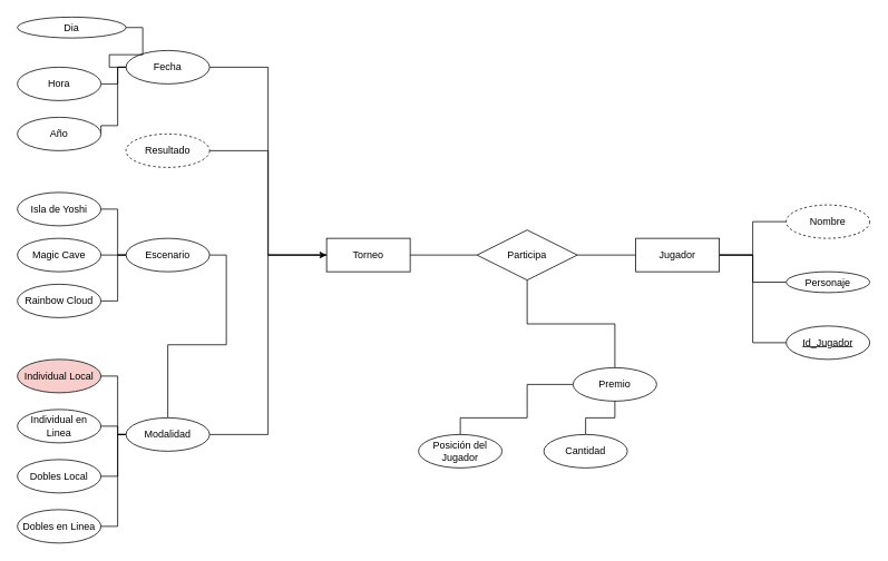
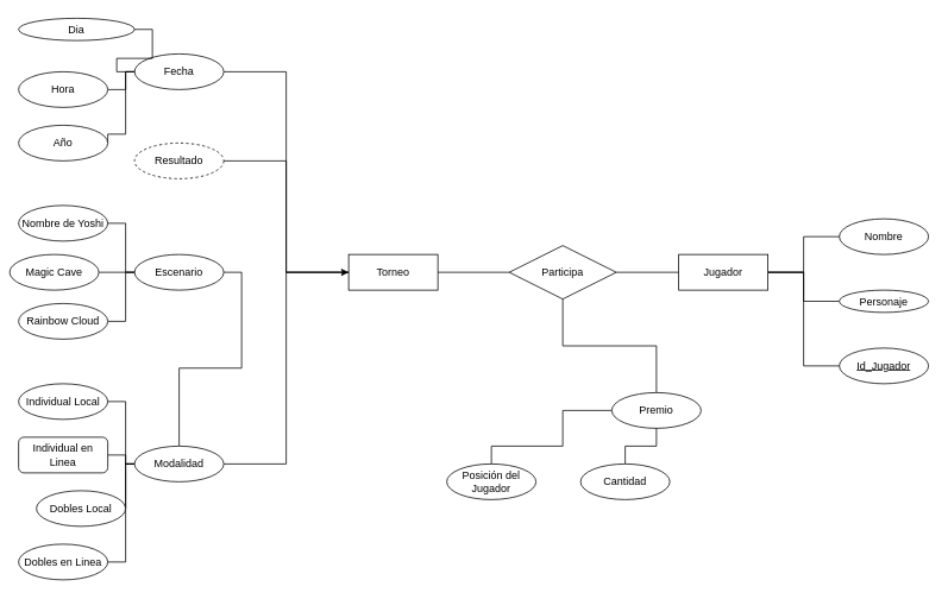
  <mxCell id="0" />
  <mxCell id="1" parent="0" />
  <mxCell id="2" value="Torneo" style="whiteSpace=wrap;html=1;align=center;" vertex="1" parent="1"><mxGeometry x="390" y="285" width="100" height="40" as="geometry" /></mxCell>
  <mxCell id="3" style="edgeStyle=orthogonalEdgeStyle;shape=connector;rounded=0;orthogonalLoop=1;jettySize=auto;html=1;exitX=1;exitY=0.5;exitDx=0;exitDy=0;entryX=0;entryY=0.5;entryDx=0;entryDy=0;strokeColor=default;align=center;verticalAlign=middle;fontFamily=Helvetica;fontSize=11;fontColor=default;labelBackgroundColor=default;startFill=0;endArrow=none;" edge="1" parent="1" source="4" target="2"><mxGeometry relative="1" as="geometry" /></mxCell>
  <mxCell id="4" value="Fecha" style="ellipse;whiteSpace=wrap;html=1;align=center;" vertex="1" parent="1"><mxGeometry x="150" y="60" width="100" height="40" as="geometry" /></mxCell>
  <mxCell id="5" value="Id_Jugador" style="ellipse;whiteSpace=wrap;html=1;align=center;fontStyle=4;" vertex="1" parent="1"><mxGeometry x="940" y="390" width="100" height="40" as="geometry" /></mxCell>
  <mxCell id="6" value="" style="edgeStyle=orthogonalEdgeStyle;shape=connector;rounded=0;orthogonalLoop=1;jettySize=auto;html=1;strokeColor=default;align=center;verticalAlign=middle;fontFamily=Helvetica;fontSize=11;fontColor=default;labelBackgroundColor=default;startFill=0;endArrow=none;" edge="1" parent="1" source="7" target="2"><mxGeometry relative="1" as="geometry" /></mxCell>
  <mxCell id="7" value="Participa" style="shape=rhombus;perimeter=rhombusPerimeter;whiteSpace=wrap;html=1;align=center;" vertex="1" parent="1"><mxGeometry y="275" width="120" height="60" as="geometry" x="570" /></mxCell>
  <mxCell id="8" style="edgeStyle=orthogonalEdgeStyle;shape=connector;rounded=0;orthogonalLoop=1;jettySize=auto;html=1;exitX=1;exitY=0.5;exitDx=0;exitDy=0;entryX=0;entryY=0.5;entryDx=0;entryDy=0;strokeColor=default;align=center;verticalAlign=middle;fontFamily=Helvetica;fontSize=11;fontColor=default;labelBackgroundColor=default;startFill=0;endArrow=none;" edge="1" parent="1" source="9" target="15"><mxGeometry relative="1" as="geometry"><Array as="points"><mxPoint x="140" y="250" /><mxPoint x="140" y="305" /></Array></mxGeometry></mxCell>
- <mxCell id="9" value="Isla de Yoshi" style="ellipse;whiteSpace=wrap;html=1;align=center;" vertex="1" parent="1"><mxGeometry x="20" y="230" width="100" height="40" as="geometry" /></mxCell>
+ <mxCell id="9" value="Nombre de Yoshi" style="ellipse;whiteSpace=wrap;html=1;align=center;" vertex="1" parent="1"><mxGeometry x="20" y="230" width="100" height="40" as="geometry" /></mxCell>
  <mxCell id="10" style="edgeStyle=orthogonalEdgeStyle;shape=connector;rounded=0;orthogonalLoop=1;jettySize=auto;html=1;exitX=1;exitY=0.5;exitDx=0;exitDy=0;entryX=0;entryY=0.5;entryDx=0;entryDy=0;strokeColor=default;align=center;verticalAlign=middle;fontFamily=Helvetica;fontSize=11;fontColor=default;labelBackgroundColor=default;startFill=0;endArrow=none;" edge="1" parent="1" source="11" target="4"><mxGeometry relative="1" as="geometry" /></mxCell>
  <mxCell id="11" value="Dia" style="ellipse;whiteSpace=wrap;html=1;align=center;" vertex="1" parent="1"><mxGeometry x="20" y="20" width="130" height="25" as="geometry" /></mxCell>
  <mxCell id="12" style="edgeStyle=orthogonalEdgeStyle;shape=connector;rounded=0;orthogonalLoop=1;jettySize=auto;html=1;exitX=1;exitY=0.5;exitDx=0;exitDy=0;entryX=0;entryY=0.5;entryDx=0;entryDy=0;strokeColor=default;align=center;verticalAlign=middle;fontFamily=Helvetica;fontSize=11;fontColor=default;labelBackgroundColor=default;startFill=0;endArrow=none;" edge="1" parent="1" source="13" target="15"><mxGeometry relative="1" as="geometry" /></mxCell>
- <mxCell id="13" value="Magic Cave" style="ellipse;whiteSpace=wrap;html=1;align=center;" vertex="1" parent="1"><mxGeometry x="20" y="285" width="100" height="40" as="geometry" /></mxCell>
+ <mxCell id="13" value="Magic Cave" style="ellipse;whiteSpace=wrap;html=1;align=center;" vertex="1" parent="1"><mxGeometry x="10" y="285" width="100" height="40" as="geometry" /></mxCell>
  <mxCell id="14" style="edgeStyle=orthogonalEdgeStyle;rounded=0;orthogonalLoop=1;jettySize=auto;html=1;exitX=1;exitY=0.5;exitDx=0;exitDy=0;endArrow=none;startFill=0;" edge="1" parent="1" source="15" target="25"><mxGeometry relative="1" as="geometry" /></mxCell>
  <mxCell id="15" value="Escenario" style="ellipse;whiteSpace=wrap;html=1;align=center;" vertex="1" parent="1"><mxGeometry x="150" y="285" width="100" height="40" as="geometry" /></mxCell>
  <mxCell id="16" style="edgeStyle=orthogonalEdgeStyle;shape=connector;rounded=0;orthogonalLoop=1;jettySize=auto;html=1;exitX=1;exitY=0.5;exitDx=0;exitDy=0;entryX=0;entryY=0.5;entryDx=0;entryDy=0;strokeColor=default;align=center;verticalAlign=middle;fontFamily=Helvetica;fontSize=11;fontColor=default;labelBackgroundColor=default;startFill=0;endArrow=none;" edge="1" parent="1" source="17" target="15"><mxGeometry relative="1" as="geometry"><Array as="points"><mxPoint x="140" y="360" /><mxPoint x="140" y="305" /></Array></mxGeometry></mxCell>
  <mxCell id="17" value="Rainbow Cloud" style="ellipse;whiteSpace=wrap;html=1;align=center;" vertex="1" parent="1"><mxGeometry x="20" y="340" width="100" height="40" as="geometry" /></mxCell>
  <mxCell id="18" style="edgeStyle=orthogonalEdgeStyle;shape=connector;rounded=0;orthogonalLoop=1;jettySize=auto;html=1;exitX=1;exitY=0.5;exitDx=0;exitDy=0;entryX=0;entryY=0.5;entryDx=0;entryDy=0;strokeColor=default;align=center;verticalAlign=middle;fontFamily=Helvetica;fontSize=11;fontColor=default;labelBackgroundColor=default;startFill=0;endArrow=none;" edge="1" parent="1" source="19" target="25"><mxGeometry relative="1" as="geometry"><Array as="points"><mxPoint x="140" y="510" /><mxPoint x="140" y="520" /></Array></mxGeometry></mxCell>
- <mxCell id="19" value="Individual en Linea" style="ellipse;whiteSpace=wrap;html=1;align=center;" vertex="1" parent="1"><mxGeometry x="20" y="490" width="100" height="40" as="geometry" /></mxCell>
+ <mxCell id="19" value="Individual en Linea" style="whiteSpace=wrap;html=1;align=center;rounded=1;" vertex="1" parent="1"><mxGeometry x="20" y="490" width="100" height="40" as="geometry" /></mxCell>
  <mxCell id="20" style="edgeStyle=orthogonalEdgeStyle;shape=connector;rounded=0;orthogonalLoop=1;jettySize=auto;html=1;exitX=1;exitY=0.5;exitDx=0;exitDy=0;entryX=0;entryY=0.5;entryDx=0;entryDy=0;strokeColor=default;align=center;verticalAlign=middle;fontFamily=Helvetica;fontSize=11;fontColor=default;labelBackgroundColor=default;startFill=0;endArrow=none;" edge="1" parent="1" source="21" target="25"><mxGeometry relative="1" as="geometry"><Array as="points"><mxPoint x="140" y="450" /><mxPoint x="140" y="520" /></Array></mxGeometry></mxCell>
- <mxCell id="21" value="Individual Local" style="ellipse;whiteSpace=wrap;html=1;align=center;fillColor=#f8cecc;" vertex="1" parent="1"><mxGeometry x="20" y="430" width="100" height="40" as="geometry" /></mxCell>
+ <mxCell id="21" value="Individual Local" style="ellipse;whiteSpace=wrap;html=1;align=center;" vertex="1" parent="1"><mxGeometry x="20" y="430" width="100" height="40" as="geometry" /></mxCell>
  <mxCell id="22" style="edgeStyle=orthogonalEdgeStyle;rounded=0;orthogonalLoop=1;jettySize=auto;html=1;exitX=1;exitY=0.5;exitDx=0;exitDy=0;entryX=0;entryY=0.5;entryDx=0;entryDy=0;endArrow=classic;startFill=0;" edge="1" parent="1" source="25" target="2"><mxGeometry relative="1" as="geometry" /></mxCell>
  <mxCell id="23" style="edgeStyle=orthogonalEdgeStyle;shape=connector;rounded=0;orthogonalLoop=1;jettySize=auto;html=1;exitX=0;exitY=0.5;exitDx=0;exitDy=0;entryX=1;entryY=0.5;entryDx=0;entryDy=0;strokeColor=default;align=center;verticalAlign=middle;fontFamily=Helvetica;fontSize=11;fontColor=default;labelBackgroundColor=default;startFill=0;endArrow=none;" edge="1" parent="1" source="25" target="29"><mxGeometry relative="1" as="geometry"><Array as="points"><mxPoint x="140" y="520" /><mxPoint x="140" y="570" /></Array></mxGeometry></mxCell>
  <mxCell id="24" style="edgeStyle=orthogonalEdgeStyle;shape=connector;rounded=0;orthogonalLoop=1;jettySize=auto;html=1;exitX=0;exitY=0.5;exitDx=0;exitDy=0;entryX=1;entryY=0.5;entryDx=0;entryDy=0;strokeColor=default;align=center;verticalAlign=middle;fontFamily=Helvetica;fontSize=11;fontColor=default;labelBackgroundColor=default;startFill=0;endArrow=none;" edge="1" parent="1" source="25" target="26"><mxGeometry relative="1" as="geometry"><Array as="points"><mxPoint x="140" y="520" /><mxPoint x="140" y="630" /></Array></mxGeometry></mxCell>
  <mxCell id="25" value="Modalidad" style="ellipse;whiteSpace=wrap;html=1;align=center;" vertex="1" parent="1"><mxGeometry x="150" y="500" width="100" height="40" as="geometry" /></mxCell>
  <mxCell id="26" value="Dobles en Linea" style="ellipse;whiteSpace=wrap;html=1;align=center;" vertex="1" parent="1"><mxGeometry x="20" y="610" width="100" height="40" as="geometry" /></mxCell>
  <mxCell id="27" style="edgeStyle=orthogonalEdgeStyle;shape=connector;rounded=0;orthogonalLoop=1;jettySize=auto;html=1;exitX=1;exitY=0.5;exitDx=0;exitDy=0;entryX=0;entryY=0.5;entryDx=0;entryDy=0;strokeColor=default;align=center;verticalAlign=middle;fontFamily=Helvetica;fontSize=11;fontColor=default;labelBackgroundColor=default;startFill=0;endArrow=none;" edge="1" parent="1" source="28" target="4"><mxGeometry relative="1" as="geometry"><Array as="points"><mxPoint x="140" y="100" /><mxPoint x="140" y="80" /></Array></mxGeometry></mxCell>
  <mxCell id="28" value="Hora" style="ellipse;whiteSpace=wrap;html=1;align=center;" vertex="1" parent="1"><mxGeometry x="20" y="80" width="100" height="40" as="geometry" /></mxCell>
- <mxCell id="29" value="Dobles Local" style="ellipse;whiteSpace=wrap;html=1;align=center;" vertex="1" parent="1"><mxGeometry x="20" y="550" width="100" height="40" as="geometry" /></mxCell>
+ <mxCell id="29" value="Dobles Local" style="ellipse;whiteSpace=wrap;html=1;align=center;" vertex="1" parent="1"><mxGeometry x="40" y="550" width="100" height="40" as="geometry" /></mxCell>
  <mxCell id="30" value="" style="edgeStyle=orthogonalEdgeStyle;shape=connector;rounded=0;orthogonalLoop=1;jettySize=auto;html=1;strokeColor=default;align=center;verticalAlign=middle;fontFamily=Helvetica;fontSize=11;fontColor=default;labelBackgroundColor=default;startFill=0;endArrow=none;" edge="1" parent="1" source="31" target="35"><mxGeometry relative="1" as="geometry"><Array as="points"><mxPoint x="550" y="500" /><mxPoint x="630" y="500" /></Array></mxGeometry></mxCell>
  <mxCell id="31" value="Posición del Jugador" style="ellipse;whiteSpace=wrap;html=1;align=center;" vertex="1" parent="1"><mxGeometry x="500" y="520" width="100" height="40" as="geometry" /></mxCell>
  <mxCell id="32" style="edgeStyle=orthogonalEdgeStyle;shape=connector;rounded=0;orthogonalLoop=1;jettySize=auto;html=1;exitX=0;exitY=0.5;exitDx=0;exitDy=0;entryX=1;entryY=0.5;entryDx=0;entryDy=0;strokeColor=default;align=center;verticalAlign=middle;fontFamily=Helvetica;fontSize=11;fontColor=default;labelBackgroundColor=default;startFill=0;endArrow=none;" edge="1" parent="1" source="33" target="40"><mxGeometry relative="1" as="geometry" /></mxCell>
  <mxCell id="33" value="Personaje" style="ellipse;whiteSpace=wrap;html=1;align=center;" vertex="1" parent="1"><mxGeometry x="940" y="325" width="100" height="25" as="geometry" /></mxCell>
  <mxCell id="34" value="" style="edgeStyle=orthogonalEdgeStyle;shape=connector;rounded=0;orthogonalLoop=1;jettySize=auto;html=1;strokeColor=default;align=center;verticalAlign=middle;fontFamily=Helvetica;fontSize=11;fontColor=default;labelBackgroundColor=default;startFill=0;endArrow=none;" edge="1" parent="1" source="35" target="7"><mxGeometry relative="1" as="geometry" /></mxCell>
  <mxCell id="35" value="Premio" style="ellipse;whiteSpace=wrap;html=1;align=center;" vertex="1" parent="1"><mxGeometry x="685" y="440" width="100" height="40" as="geometry" /></mxCell>
- <mxCell id="36" value="Nombre" style="ellipse;whiteSpace=wrap;html=1;align=center;dashed=1;" vertex="1" parent="1"><mxGeometry x="940" y="245" width="100" height="40" as="geometry" /></mxCell>
+ <mxCell id="36" value="Nombre" style="ellipse;whiteSpace=wrap;html=1;align=center;" vertex="1" parent="1"><mxGeometry x="940" y="245" width="100" height="40" as="geometry" /></mxCell>
  <mxCell id="37" style="edgeStyle=orthogonalEdgeStyle;shape=connector;rounded=0;orthogonalLoop=1;jettySize=auto;html=1;exitX=1;exitY=0.5;exitDx=0;exitDy=0;entryX=0;entryY=0.5;entryDx=0;entryDy=0;strokeColor=default;align=center;verticalAlign=middle;fontFamily=Helvetica;fontSize=11;fontColor=default;labelBackgroundColor=default;startFill=0;endArrow=none;" edge="1" parent="1" source="40" target="36"><mxGeometry relative="1" as="geometry" /></mxCell>
  <mxCell id="38" value="" style="edgeStyle=orthogonalEdgeStyle;shape=connector;rounded=0;orthogonalLoop=1;jettySize=auto;html=1;strokeColor=default;align=center;verticalAlign=middle;fontFamily=Helvetica;fontSize=11;fontColor=default;labelBackgroundColor=default;startFill=0;endArrow=none;" edge="1" parent="1" source="40" target="7"><mxGeometry relative="1" as="geometry" /></mxCell>
  <mxCell id="39" style="edgeStyle=orthogonalEdgeStyle;shape=connector;rounded=0;orthogonalLoop=1;jettySize=auto;html=1;exitX=1;exitY=0.5;exitDx=0;exitDy=0;entryX=0;entryY=0.5;entryDx=0;entryDy=0;strokeColor=default;align=center;verticalAlign=middle;fontFamily=Helvetica;fontSize=11;fontColor=default;labelBackgroundColor=default;startFill=0;endArrow=none;" edge="1" parent="1" source="40" target="5"><mxGeometry relative="1" as="geometry" /></mxCell>
  <mxCell id="40" value="Jugador" style="whiteSpace=wrap;html=1;align=center;" vertex="1" parent="1"><mxGeometry x="760" y="285" width="100" height="40" as="geometry" /></mxCell>
  <mxCell id="41" value="" style="edgeStyle=orthogonalEdgeStyle;shape=connector;rounded=0;orthogonalLoop=1;jettySize=auto;html=1;strokeColor=default;align=center;verticalAlign=middle;fontFamily=Helvetica;fontSize=11;fontColor=default;labelBackgroundColor=default;startFill=0;endArrow=none;" edge="1" parent="1" source="42" target="35"><mxGeometry relative="1" as="geometry" /></mxCell>
  <mxCell id="42" value="Cantidad" style="ellipse;whiteSpace=wrap;html=1;align=center;" vertex="1" parent="1"><mxGeometry x="650" y="520" width="100" height="40" as="geometry" /></mxCell>
  <mxCell id="43" style="edgeStyle=orthogonalEdgeStyle;shape=connector;rounded=0;orthogonalLoop=1;jettySize=auto;html=1;exitX=1;exitY=0.5;exitDx=0;exitDy=0;entryX=0;entryY=0.5;entryDx=0;entryDy=0;strokeColor=default;align=center;verticalAlign=middle;fontFamily=Helvetica;fontSize=11;fontColor=default;labelBackgroundColor=default;startFill=0;endArrow=none;" edge="1" parent="1" source="44" target="2"><mxGeometry relative="1" as="geometry" /></mxCell>
  <mxCell id="44" value="Resultado" style="ellipse;whiteSpace=wrap;html=1;align=center;dashed=1;" vertex="1" parent="1"><mxGeometry x="150" y="160" width="100" height="40" as="geometry" /></mxCell>
  <mxCell id="45" style="edgeStyle=orthogonalEdgeStyle;shape=connector;rounded=0;orthogonalLoop=1;jettySize=auto;html=1;exitX=1;exitY=0.5;exitDx=0;exitDy=0;entryX=0;entryY=0.5;entryDx=0;entryDy=0;strokeColor=default;align=center;verticalAlign=middle;fontFamily=Helvetica;fontSize=11;fontColor=default;labelBackgroundColor=default;startFill=0;endArrow=none;" edge="1" parent="1" source="46" target="4"><mxGeometry relative="1" as="geometry"><Array as="points"><mxPoint x="140" y="150" /><mxPoint x="140" y="80" /></Array></mxGeometry></mxCell>
  <mxCell id="46" value="Año" style="ellipse;whiteSpace=wrap;html=1;align=center;" vertex="1" parent="1"><mxGeometry x="20" y="140" width="100" height="40" as="geometry" /></mxCell>
